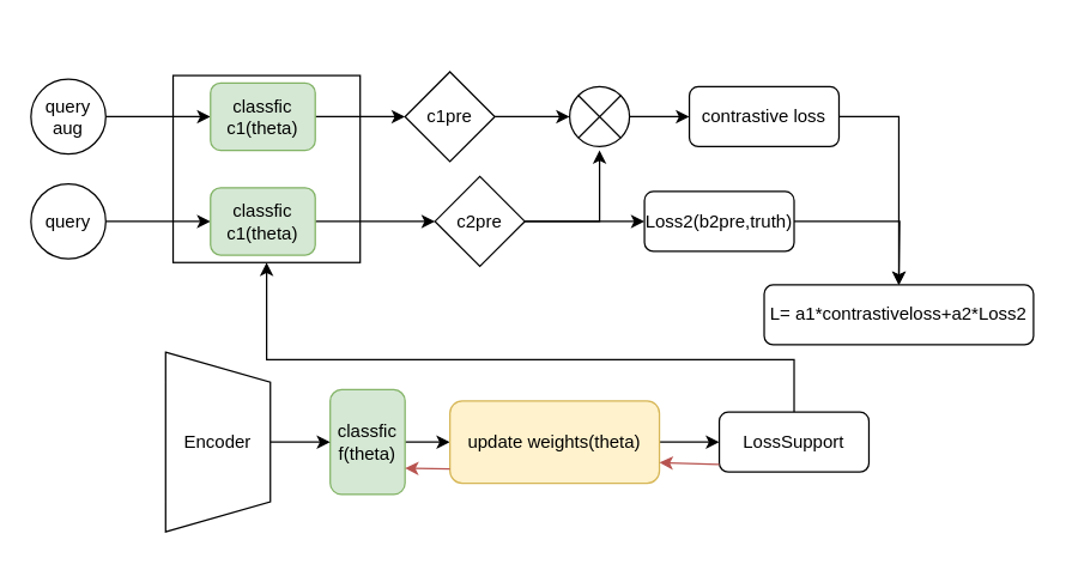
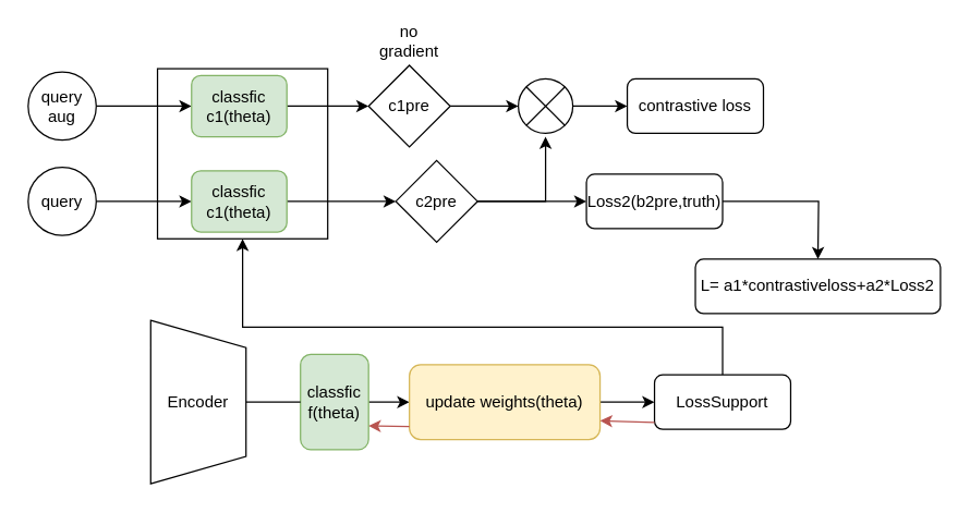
  <mxCell id="0" />
  <mxCell id="1" parent="0" />
  <mxCell id="2" value="" style="whiteSpace=wrap;html=1;aspect=fixed;" vertex="1" parent="1"><mxGeometry x="115" y="50" width="125" height="125" as="geometry" /></mxCell>
  <mxCell id="3" value="" style="edgeStyle=orthogonalEdgeStyle;rounded=0;orthogonalLoop=1;jettySize=auto;html=1;" edge="1" parent="1" source="4" target="10"><mxGeometry relative="1" as="geometry" /></mxCell>
  <mxCell id="4" value="classfic&lt;br&gt;f(theta)" style="rounded=1;whiteSpace=wrap;html=1;fillColor=#d5e8d4;strokeColor=#82b366;" vertex="1" parent="1"><mxGeometry x="220" y="260" width="50" height="70" as="geometry" /></mxCell>
  <mxCell id="5" value="" style="edgeStyle=orthogonalEdgeStyle;rounded=0;orthogonalLoop=1;jettySize=auto;html=1;" edge="1" parent="1" source="6" target="25"><mxGeometry relative="1" as="geometry" /></mxCell>
  <mxCell id="6" value="query" style="ellipse;whiteSpace=wrap;html=1;aspect=fixed;" vertex="1" parent="1"><mxGeometry x="20" y="122.5" width="50" height="50" as="geometry" /></mxCell>
  <mxCell id="7" value="" style="edgeStyle=orthogonalEdgeStyle;rounded=0;orthogonalLoop=1;jettySize=auto;html=1;" edge="1" parent="1" source="8" target="23"><mxGeometry relative="1" as="geometry" /></mxCell>
  <mxCell id="8" value="query&lt;br&gt;aug" style="ellipse;whiteSpace=wrap;html=1;aspect=fixed;" vertex="1" parent="1"><mxGeometry x="20" y="52.5" width="50" height="50" as="geometry" /></mxCell>
  <mxCell id="9" value="" style="edgeStyle=orthogonalEdgeStyle;rounded=0;orthogonalLoop=1;jettySize=auto;html=1;" edge="1" parent="1" source="10" target="30"><mxGeometry relative="1" as="geometry" /></mxCell>
  <mxCell id="10" value="update weights(theta)" style="rounded=1;whiteSpace=wrap;html=1;fillColor=#fff2cc;strokeColor=#d6b656;" vertex="1" parent="1"><mxGeometry x="300" y="267.5" width="140" height="55" as="geometry" /></mxCell>
- <mxCell id="11" value="" style="edgeStyle=orthogonalEdgeStyle;rounded=0;orthogonalLoop=1;jettySize=auto;html=1;" edge="1" parent="1" source="12" target="4"><mxGeometry relative="1" as="geometry" /></mxCell>
+ <mxCell id="11" value="" style="edgeStyle=orthogonalEdgeStyle;rounded=0;orthogonalLoop=1;jettySize=auto;html=1;endArrow=none;" edge="1" parent="1" source="12" target="4"><mxGeometry relative="1" as="geometry" /></mxCell>
  <mxCell id="12" value="Encoder" style="shape=trapezoid;perimeter=trapezoidPerimeter;whiteSpace=wrap;html=1;fixedSize=1;direction=south;" vertex="1" parent="1"><mxGeometry x="110" y="235" width="70" height="120" as="geometry" /></mxCell>
  <mxCell id="13" style="edgeStyle=orthogonalEdgeStyle;rounded=0;orthogonalLoop=1;jettySize=auto;html=1;exitX=1;exitY=0.5;exitDx=0;exitDy=0;" edge="1" parent="1" source="14"><mxGeometry relative="1" as="geometry"><mxPoint x="600" y="190" as="targetPoint" /></mxGeometry></mxCell>
  <mxCell id="14" value="Loss2(b2pre,truth)" style="rounded=1;whiteSpace=wrap;html=1;" vertex="1" parent="1"><mxGeometry x="430" y="127.5" width="100" height="40" as="geometry" /></mxCell>
  <mxCell id="15" value="" style="edgeStyle=orthogonalEdgeStyle;rounded=0;orthogonalLoop=1;jettySize=auto;html=1;" edge="1" parent="1" source="16" target="28"><mxGeometry relative="1" as="geometry" /></mxCell>
  <mxCell id="16" value="c1pre" style="rhombus;whiteSpace=wrap;html=1;" vertex="1" parent="1"><mxGeometry x="270" y="47.5" width="60" height="60" as="geometry" /></mxCell>
  <mxCell id="17" value="" style="edgeStyle=orthogonalEdgeStyle;rounded=0;orthogonalLoop=1;jettySize=auto;html=1;" edge="1" parent="1" source="19" target="14"><mxGeometry relative="1" as="geometry" /></mxCell>
  <mxCell id="18" value="" style="edgeStyle=orthogonalEdgeStyle;rounded=0;orthogonalLoop=1;jettySize=auto;html=1;" edge="1" parent="1" source="19"><mxGeometry relative="1" as="geometry"><mxPoint x="400" y="100" as="targetPoint" /><Array as="points"><mxPoint x="400" y="148" /></Array></mxGeometry></mxCell>
  <mxCell id="19" value="c2pre" style="rhombus;whiteSpace=wrap;html=1;" vertex="1" parent="1"><mxGeometry x="290" y="117.5" width="60" height="60" as="geometry" /></mxCell>
- <mxCell id="20" style="edgeStyle=orthogonalEdgeStyle;rounded=0;orthogonalLoop=1;jettySize=auto;html=1;exitX=1;exitY=0.5;exitDx=0;exitDy=0;" edge="1" parent="1" source="21" target="26"><mxGeometry relative="1" as="geometry" /></mxCell>
  <mxCell id="21" value="contrastive loss" style="rounded=1;whiteSpace=wrap;html=1;" vertex="1" parent="1"><mxGeometry x="460" y="57.5" width="100" height="40" as="geometry" /></mxCell>
  <mxCell id="22" style="edgeStyle=orthogonalEdgeStyle;rounded=0;orthogonalLoop=1;jettySize=auto;html=1;exitX=1;exitY=0.5;exitDx=0;exitDy=0;" edge="1" parent="1" source="23" target="16"><mxGeometry relative="1" as="geometry" /></mxCell>
  <mxCell id="23" value="classfic&lt;br&gt;c1(theta)" style="rounded=1;whiteSpace=wrap;html=1;fillColor=#d5e8d4;strokeColor=#82b366;" vertex="1" parent="1"><mxGeometry x="140" y="55" width="70" height="45" as="geometry" /></mxCell>
  <mxCell id="24" style="edgeStyle=orthogonalEdgeStyle;rounded=0;orthogonalLoop=1;jettySize=auto;html=1;exitX=1;exitY=0.5;exitDx=0;exitDy=0;entryX=0;entryY=0.5;entryDx=0;entryDy=0;" edge="1" parent="1" source="25" target="19"><mxGeometry relative="1" as="geometry" /></mxCell>
  <mxCell id="25" value="classfic&lt;br&gt;c1(theta)" style="rounded=1;whiteSpace=wrap;html=1;fillColor=#d5e8d4;strokeColor=#82b366;" vertex="1" parent="1"><mxGeometry x="140" y="125" width="70" height="45" as="geometry" /></mxCell>
  <mxCell id="26" value="L= a1*contrastiveloss+a2*Loss2" style="rounded=1;whiteSpace=wrap;html=1;" vertex="1" parent="1"><mxGeometry x="510" y="190" width="180" height="40" as="geometry" /></mxCell>
  <mxCell id="27" value="" style="edgeStyle=orthogonalEdgeStyle;rounded=0;orthogonalLoop=1;jettySize=auto;html=1;" edge="1" parent="1" source="28" target="21"><mxGeometry relative="1" as="geometry" /></mxCell>
  <mxCell id="28" value="" style="shape=sumEllipse;perimeter=ellipsePerimeter;whiteSpace=wrap;html=1;backgroundOutline=1;" vertex="1" parent="1"><mxGeometry x="380" y="57.5" width="40" height="40" as="geometry" /></mxCell>
  <mxCell id="29" value="" style="edgeStyle=orthogonalEdgeStyle;rounded=0;orthogonalLoop=1;jettySize=auto;html=1;entryX=0.5;entryY=1;entryDx=0;entryDy=0;" edge="1" parent="1" source="30" target="2"><mxGeometry relative="1" as="geometry"><Array as="points"><mxPoint x="530" y="240" /><mxPoint x="178" y="240" /></Array></mxGeometry></mxCell>
  <mxCell id="30" value="LossSupport" style="rounded=1;whiteSpace=wrap;html=1;" vertex="1" parent="1"><mxGeometry x="480" y="275" width="100" height="40" as="geometry" /></mxCell>
+ <mxCell id="31" value="no gradient" style="text;html=1;strokeColor=none;fillColor=none;align=center;verticalAlign=middle;whiteSpace=wrap;rounded=0;" vertex="1" parent="1"><mxGeometry x="280" y="20" width="40" height="20" as="geometry" /></mxCell>
  <mxCell id="32" value="" style="endArrow=classic;html=1;entryX=1;entryY=0.75;entryDx=0;entryDy=0;fillColor=#f8cecc;strokeColor=#b85450;" edge="1" parent="1" target="10"><mxGeometry width="50" height="50" relative="1" as="geometry"><mxPoint x="480" y="310" as="sourcePoint" /><mxPoint x="530" y="260" as="targetPoint" /></mxGeometry></mxCell>
  <mxCell id="33" value="" style="endArrow=classic;html=1;entryX=1;entryY=0.75;entryDx=0;entryDy=0;fillColor=#f8cecc;strokeColor=#b85450;" edge="1" parent="1" target="4"><mxGeometry width="50" height="50" relative="1" as="geometry"><mxPoint x="300" y="313" as="sourcePoint" /><mxPoint x="340" y="430" as="targetPoint" /></mxGeometry></mxCell>
